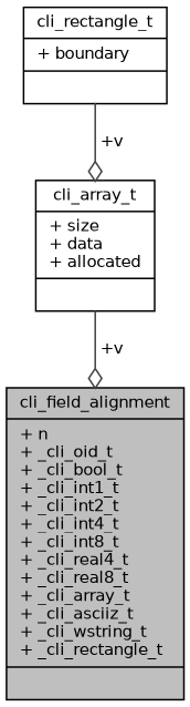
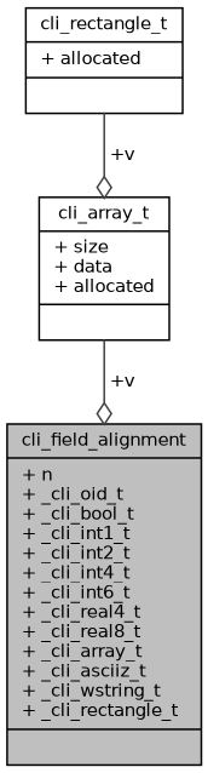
  digraph {
    node [color=black fillcolor=white fontname=Helvetica fontsize=10 shape=record style=filled]
    edge [arrowhead=odiamond color=grey25 fontname=Helvetica fontsize=10 labelfontname=Helvetica labelfontsize=10 style=solid]
-   n1 [fillcolor=grey75 fontcolor=black height=0.2 label="{cli_field_alignment\n|+ n\l+ _cli_oid_t\l+ _cli_bool_t\l+ _cli_int1_t\l+ _cli_int2_t\l+ _cli_int4_t\l+ _cli_int8_t\l+ _cli_real4_t\l+ _cli_real8_t\l+ _cli_array_t\l+ _cli_asciiz_t\l+ _cli_wstring_t\l+ _cli_rectangle_t\l|}" width=0.4]
+   n1 [fillcolor=grey75 fontcolor=black height=0.2 label="{cli_field_alignment\n|+ n\l+ _cli_oid_t\l+ _cli_bool_t\l+ _cli_int1_t\l+ _cli_int2_t\l+ _cli_int4_t\l+ _cli_int6_t\l+ _cli_real4_t\l+ _cli_real8_t\l+ _cli_array_t\l+ _cli_asciiz_t\l+ _cli_wstring_t\l+ _cli_rectangle_t\l|}" width=0.4]
    n2 [height=0.2 label="{cli_array_t\n|+ size\l+ data\l+ allocated\l|}" width=0.4]
-   n3 [height=0.2 label="{cli_rectangle_t\n|+ boundary\l|}" width=0.4]
+   n3 [height=0.2 label="{cli_rectangle_t\n|+ allocated\l|}" width=0.4]
    n2 -> n1 [label=" +v"]
    n3 -> n2 [label=" +v"]
  }
